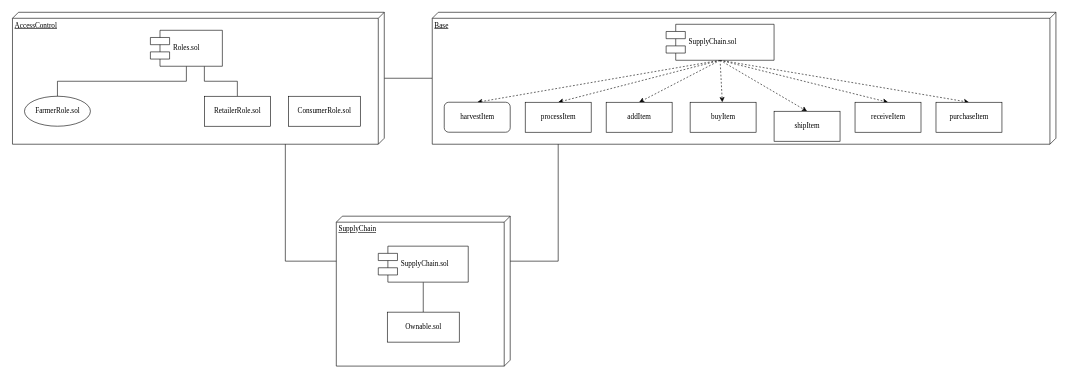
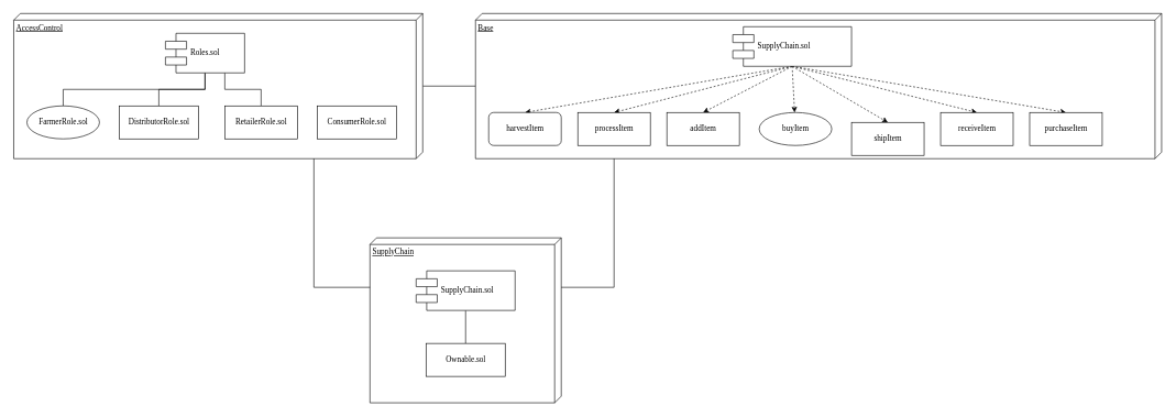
  <mxCell id="0" />
  <mxCell id="1" parent="0" />
  <mxCell id="2" value="" style="edgeStyle=orthogonalEdgeStyle;rounded=0;orthogonalLoop=1;jettySize=auto;html=1;endArrow=none;endFill=0;" edge="1" parent="1" source="3" target="4"><mxGeometry relative="1" as="geometry" /></mxCell>
  <mxCell id="3" value="AccessControl" style="verticalAlign=top;align=left;spacingTop=8;spacingLeft=2;spacingRight=12;shape=cube;size=10;direction=south;fontStyle=4;html=1;rounded=0;shadow=0;comic=0;labelBackgroundColor=none;strokeColor=#000000;strokeWidth=1;fillColor=#ffffff;fontFamily=Verdana;fontSize=12;fontColor=#000000;" parent="1" vertex="1"><mxGeometry x="20" y="20" width="620" height="220" as="geometry" /></mxCell>
  <mxCell id="4" value="Base" style="verticalAlign=top;align=left;spacingTop=8;spacingLeft=2;spacingRight=12;shape=cube;size=10;direction=south;fontStyle=4;html=1;rounded=0;shadow=0;comic=0;labelBackgroundColor=none;strokeColor=#000000;strokeWidth=1;fillColor=#ffffff;fontFamily=Verdana;fontSize=12;fontColor=#000000;" parent="1" vertex="1"><mxGeometry x="720" y="20" width="1040" height="220" as="geometry" /></mxCell>
  <mxCell id="5" value="SupplyChain" style="verticalAlign=top;align=left;spacingTop=8;spacingLeft=2;spacingRight=12;shape=cube;size=10;direction=south;fontStyle=4;html=1;rounded=0;shadow=0;comic=0;labelBackgroundColor=none;strokeColor=#000000;strokeWidth=1;fillColor=#ffffff;fontFamily=Verdana;fontSize=12;fontColor=#000000;" parent="1" vertex="1"><mxGeometry x="560" y="360" width="290" height="250" as="geometry" /></mxCell>
  <mxCell id="6" value="FarmerRole.sol" style="ellipse;html=1;shadow=0;comic=0;labelBackgroundColor=none;strokeColor=#000000;strokeWidth=1;fillColor=#ffffff;fontFamily=Verdana;fontSize=12;fontColor=#000000;align=center;" parent="1" vertex="1"><mxGeometry x="40" y="160" width="110" height="50" as="geometry" /></mxCell>
  <mxCell id="7" style="edgeStyle=orthogonalEdgeStyle;rounded=0;orthogonalLoop=1;jettySize=auto;html=1;exitX=0.5;exitY=1;exitDx=0;exitDy=0;entryX=0.5;entryY=0;entryDx=0;entryDy=0;endArrow=none;endFill=0;" edge="1" parent="1" source="10" target="6"><mxGeometry relative="1" as="geometry" /></mxCell>
+ <mxCell id="8" style="edgeStyle=orthogonalEdgeStyle;rounded=0;orthogonalLoop=1;jettySize=auto;html=1;exitX=0.5;exitY=1;exitDx=0;exitDy=0;entryX=0.5;entryY=0;entryDx=0;entryDy=0;endArrow=none;endFill=0;" edge="1" parent="1" source="10" target="24"><mxGeometry relative="1" as="geometry" /></mxCell>
  <mxCell id="9" style="edgeStyle=orthogonalEdgeStyle;rounded=0;orthogonalLoop=1;jettySize=auto;html=1;exitX=0.75;exitY=1;exitDx=0;exitDy=0;entryX=0.5;entryY=0;entryDx=0;entryDy=0;endArrow=none;endFill=0;" edge="1" parent="1" source="10" target="25"><mxGeometry relative="1" as="geometry" /></mxCell>
  <mxCell id="10" value="Roles.sol" style="shape=component;align=left;spacingLeft=36;rounded=0;shadow=0;comic=0;labelBackgroundColor=none;strokeColor=#000000;strokeWidth=1;fillColor=#ffffff;fontFamily=Verdana;fontSize=12;fontColor=#000000;html=1;" parent="1" vertex="1"><mxGeometry x="250" y="50" width="120" height="60" as="geometry" /></mxCell>
  <mxCell id="11" style="edgeStyle=none;rounded=0;orthogonalLoop=1;jettySize=auto;html=1;exitX=0.5;exitY=1;exitDx=0;exitDy=0;entryX=0.5;entryY=0;entryDx=0;entryDy=0;dashed=1;startArrow=none;startFill=0;endArrow=classic;endFill=1;" edge="1" parent="1" source="18" target="19"><mxGeometry relative="1" as="geometry" /></mxCell>
  <mxCell id="12" style="edgeStyle=none;rounded=0;orthogonalLoop=1;jettySize=auto;html=1;exitX=0.5;exitY=1;exitDx=0;exitDy=0;entryX=0.5;entryY=0;entryDx=0;entryDy=0;dashed=1;startArrow=none;startFill=0;endArrow=classic;endFill=1;" edge="1" parent="1" source="18" target="28"><mxGeometry relative="1" as="geometry" /></mxCell>
  <mxCell id="13" style="edgeStyle=none;rounded=0;orthogonalLoop=1;jettySize=auto;html=1;exitX=0.5;exitY=1;exitDx=0;exitDy=0;entryX=0.5;entryY=0;entryDx=0;entryDy=0;dashed=1;startArrow=none;startFill=0;endArrow=classic;endFill=1;" edge="1" parent="1" source="18" target="29"><mxGeometry relative="1" as="geometry" /></mxCell>
  <mxCell id="14" style="edgeStyle=none;rounded=0;orthogonalLoop=1;jettySize=auto;html=1;exitX=0.5;exitY=1;exitDx=0;exitDy=0;dashed=1;startArrow=none;startFill=0;endArrow=classic;endFill=1;" edge="1" parent="1" source="18" target="30"><mxGeometry relative="1" as="geometry" /></mxCell>
  <mxCell id="15" style="edgeStyle=none;rounded=0;orthogonalLoop=1;jettySize=auto;html=1;exitX=0.5;exitY=1;exitDx=0;exitDy=0;entryX=0.5;entryY=0;entryDx=0;entryDy=0;dashed=1;startArrow=none;startFill=0;endArrow=classic;endFill=1;" edge="1" parent="1" source="18" target="31"><mxGeometry relative="1" as="geometry" /></mxCell>
  <mxCell id="16" style="edgeStyle=none;rounded=0;orthogonalLoop=1;jettySize=auto;html=1;exitX=0.5;exitY=1;exitDx=0;exitDy=0;entryX=0.5;entryY=0;entryDx=0;entryDy=0;dashed=1;startArrow=none;startFill=0;endArrow=classic;endFill=1;" edge="1" parent="1" source="18" target="32"><mxGeometry relative="1" as="geometry" /></mxCell>
  <mxCell id="17" style="edgeStyle=none;rounded=0;orthogonalLoop=1;jettySize=auto;html=1;exitX=0.5;exitY=1;exitDx=0;exitDy=0;entryX=0.5;entryY=0;entryDx=0;entryDy=0;dashed=1;startArrow=none;startFill=0;endArrow=classic;endFill=1;" edge="1" parent="1" source="18" target="33"><mxGeometry relative="1" as="geometry" /></mxCell>
  <mxCell id="18" value="SupplyChain.sol" style="shape=component;align=left;spacingLeft=36;rounded=0;shadow=0;comic=0;labelBackgroundColor=none;strokeColor=#000000;strokeWidth=1;fillColor=#ffffff;fontFamily=Verdana;fontSize=12;fontColor=#000000;html=1;" parent="1" vertex="1"><mxGeometry x="1110" y="40" width="180" height="60" as="geometry" /></mxCell>
  <mxCell id="19" value="harvestItem&lt;br&gt;" style="html=1;shadow=0;comic=0;labelBackgroundColor=none;strokeColor=#000000;strokeWidth=1;fillColor=#ffffff;fontFamily=Verdana;fontSize=12;fontColor=#000000;align=center;rounded=1;" parent="1" vertex="1"><mxGeometry x="740" y="170" width="110" height="50" as="geometry" /></mxCell>
  <mxCell id="20" value="" style="edgeStyle=orthogonalEdgeStyle;rounded=0;orthogonalLoop=1;jettySize=auto;html=1;endArrow=none;endFill=0;" edge="1" parent="1" source="21" target="27"><mxGeometry relative="1" as="geometry" /></mxCell>
  <mxCell id="21" value="SupplyChain.sol" style="shape=component;align=left;spacingLeft=36;rounded=0;shadow=0;comic=0;labelBackgroundColor=none;strokeColor=#000000;strokeWidth=1;fillColor=#ffffff;fontFamily=Verdana;fontSize=12;fontColor=#000000;html=1;" parent="1" vertex="1"><mxGeometry x="630" y="410" width="150" height="60" as="geometry" /></mxCell>
  <mxCell id="22" style="edgeStyle=orthogonalEdgeStyle;rounded=0;html=1;labelBackgroundColor=none;startArrow=none;startFill=0;startSize=8;endArrow=none;endFill=0;endSize=16;fontFamily=Verdana;fontSize=12;" parent="1" source="5" target="4" edge="1"><mxGeometry relative="1" as="geometry"><Array as="points"><mxPoint x="930" y="435" /></Array></mxGeometry></mxCell>
  <mxCell id="23" style="edgeStyle=orthogonalEdgeStyle;rounded=0;html=1;labelBackgroundColor=none;startArrow=none;startFill=0;startSize=8;endArrow=none;endFill=0;endSize=16;fontFamily=Verdana;fontSize=12;" parent="1" source="5" target="3" edge="1"><mxGeometry relative="1" as="geometry"><Array as="points"><mxPoint x="475" y="435" /></Array></mxGeometry></mxCell>
+ <mxCell id="24" value="DistributorRole.sol" style="html=1;rounded=0;shadow=0;comic=0;labelBackgroundColor=none;strokeColor=#000000;strokeWidth=1;fillColor=#ffffff;fontFamily=Verdana;fontSize=12;fontColor=#000000;align=center;" vertex="1" parent="1"><mxGeometry x="180" y="160" width="120" height="50" as="geometry" /></mxCell>
  <mxCell id="25" value="RetailerRole.sol" style="html=1;rounded=0;shadow=0;comic=0;labelBackgroundColor=none;strokeColor=#000000;strokeWidth=1;fillColor=#ffffff;fontFamily=Verdana;fontSize=12;fontColor=#000000;align=center;" vertex="1" parent="1"><mxGeometry x="340" y="160" width="110" height="50" as="geometry" /></mxCell>
  <mxCell id="26" value="ConsumerRole.sol" style="html=1;rounded=0;shadow=0;comic=0;labelBackgroundColor=none;strokeColor=#000000;strokeWidth=1;fillColor=#ffffff;fontFamily=Verdana;fontSize=12;fontColor=#000000;align=center;" vertex="1" parent="1"><mxGeometry x="480" y="160" width="120" height="50" as="geometry" /></mxCell>
  <mxCell id="27" value="Ownable.sol" style="html=1;rounded=0;shadow=0;comic=0;labelBackgroundColor=none;strokeColor=#000000;strokeWidth=1;fillColor=#ffffff;fontFamily=Verdana;fontSize=12;fontColor=#000000;align=center;" vertex="1" parent="1"><mxGeometry x="645" y="520" width="120" height="50" as="geometry" /></mxCell>
  <mxCell id="28" value="processItem&lt;br&gt;" style="html=1;rounded=0;shadow=0;comic=0;labelBackgroundColor=none;strokeColor=#000000;strokeWidth=1;fillColor=#ffffff;fontFamily=Verdana;fontSize=12;fontColor=#000000;align=center;" vertex="1" parent="1"><mxGeometry x="875" y="170" width="110" height="50" as="geometry" /></mxCell>
  <mxCell id="29" value="addItem&lt;br&gt;" style="html=1;rounded=0;shadow=0;comic=0;labelBackgroundColor=none;strokeColor=#000000;strokeWidth=1;fillColor=#ffffff;fontFamily=Verdana;fontSize=12;fontColor=#000000;align=center;" vertex="1" parent="1"><mxGeometry x="1010" y="170" width="110" height="50" as="geometry" /></mxCell>
- <mxCell id="30" value="buyItem&lt;br&gt;" style="html=1;rounded=0;shadow=0;comic=0;labelBackgroundColor=none;strokeColor=#000000;strokeWidth=1;fillColor=#ffffff;fontFamily=Verdana;fontSize=12;fontColor=#000000;align=center;" vertex="1" parent="1"><mxGeometry x="1150" y="170" width="110" height="50" as="geometry" /></mxCell>
+ <mxCell id="30" value="buyItem&lt;br&gt;" style="ellipse;html=1;shadow=0;comic=0;labelBackgroundColor=none;strokeColor=#000000;strokeWidth=1;fillColor=#ffffff;fontFamily=Verdana;fontSize=12;fontColor=#000000;align=center;" vertex="1" parent="1"><mxGeometry x="1150" y="170" width="110" height="50" as="geometry" /></mxCell>
  <mxCell id="31" value="shipItem&lt;br&gt;" style="html=1;rounded=0;shadow=0;comic=0;labelBackgroundColor=none;strokeColor=#000000;strokeWidth=1;fillColor=#ffffff;fontFamily=Verdana;fontSize=12;fontColor=#000000;align=center;" vertex="1" parent="1"><mxGeometry x="1290" y="185" width="110" height="50" as="geometry" /></mxCell>
  <mxCell id="32" value="receiveItem&lt;br&gt;" style="html=1;rounded=0;shadow=0;comic=0;labelBackgroundColor=none;strokeColor=#000000;strokeWidth=1;fillColor=#ffffff;fontFamily=Verdana;fontSize=12;fontColor=#000000;align=center;" vertex="1" parent="1"><mxGeometry x="1425" y="170" width="110" height="50" as="geometry" /></mxCell>
  <mxCell id="33" value="purchaseItem&lt;br&gt;" style="html=1;rounded=0;shadow=0;comic=0;labelBackgroundColor=none;strokeColor=#000000;strokeWidth=1;fillColor=#ffffff;fontFamily=Verdana;fontSize=12;fontColor=#000000;align=center;" vertex="1" parent="1"><mxGeometry x="1560" y="170" width="110" height="50" as="geometry" /></mxCell>
